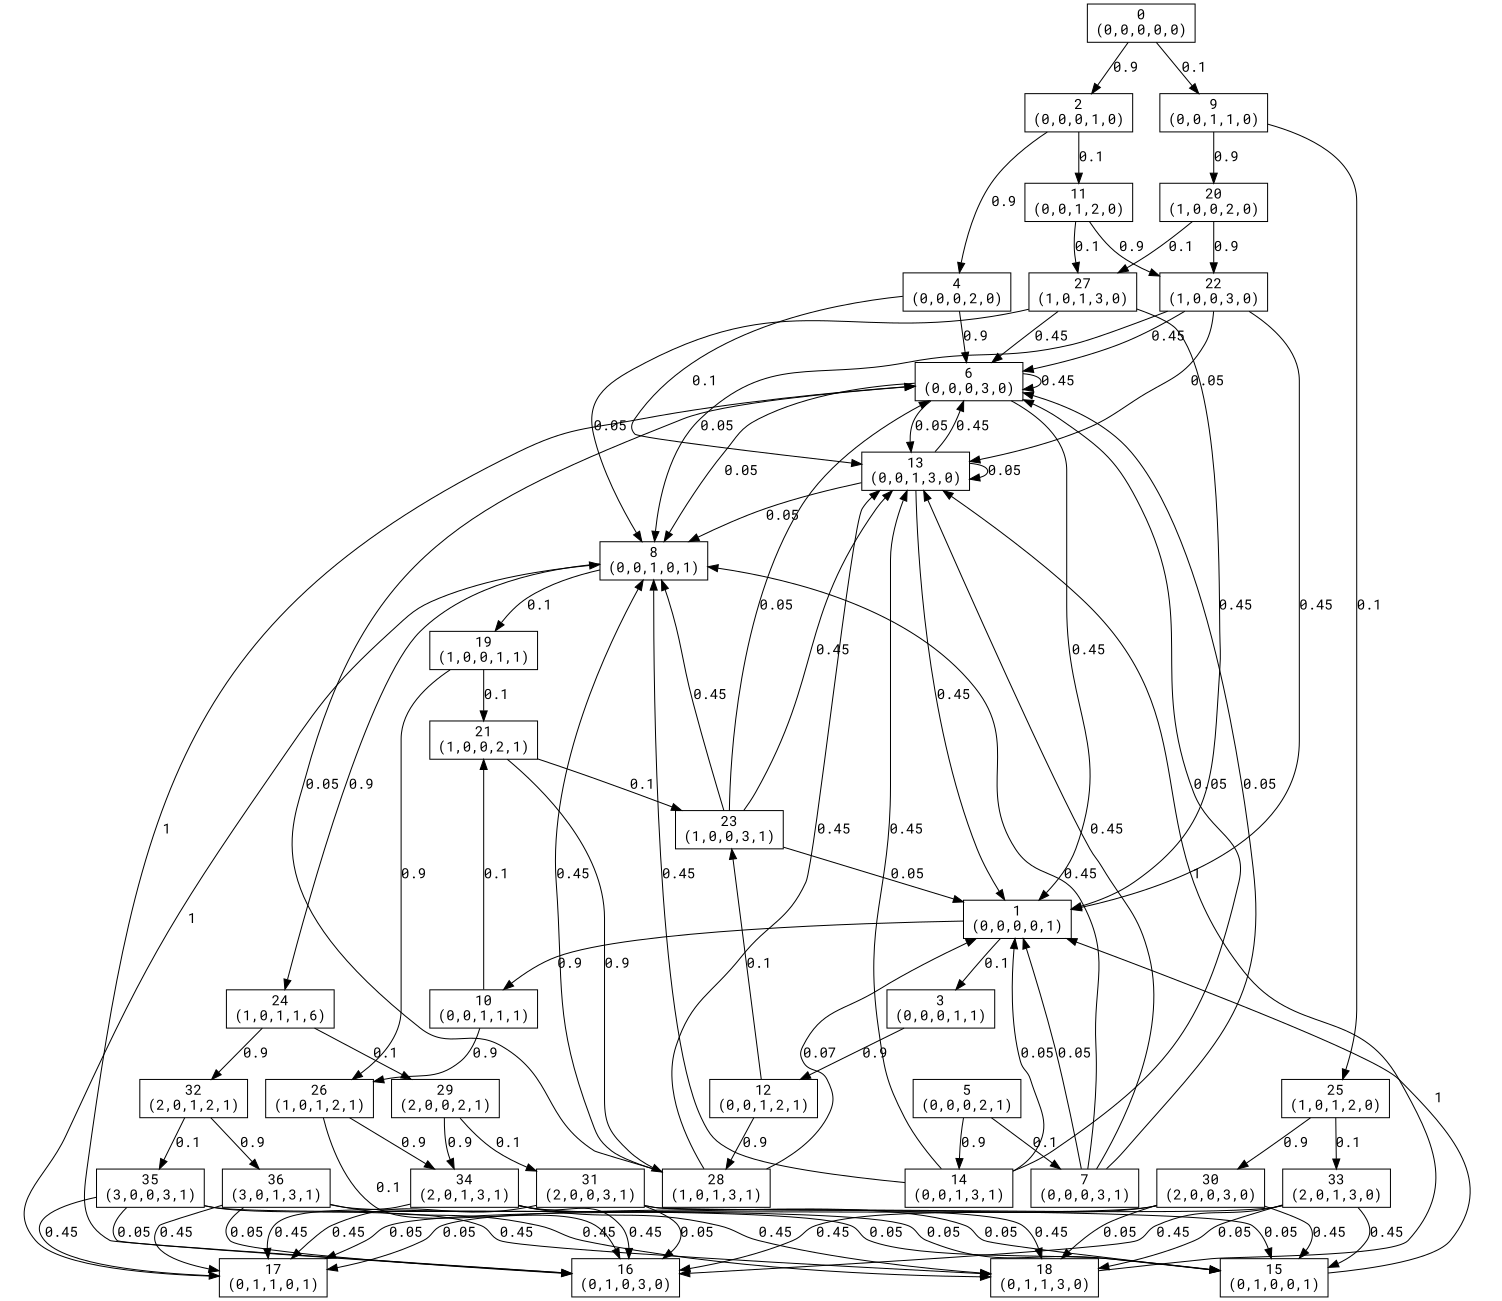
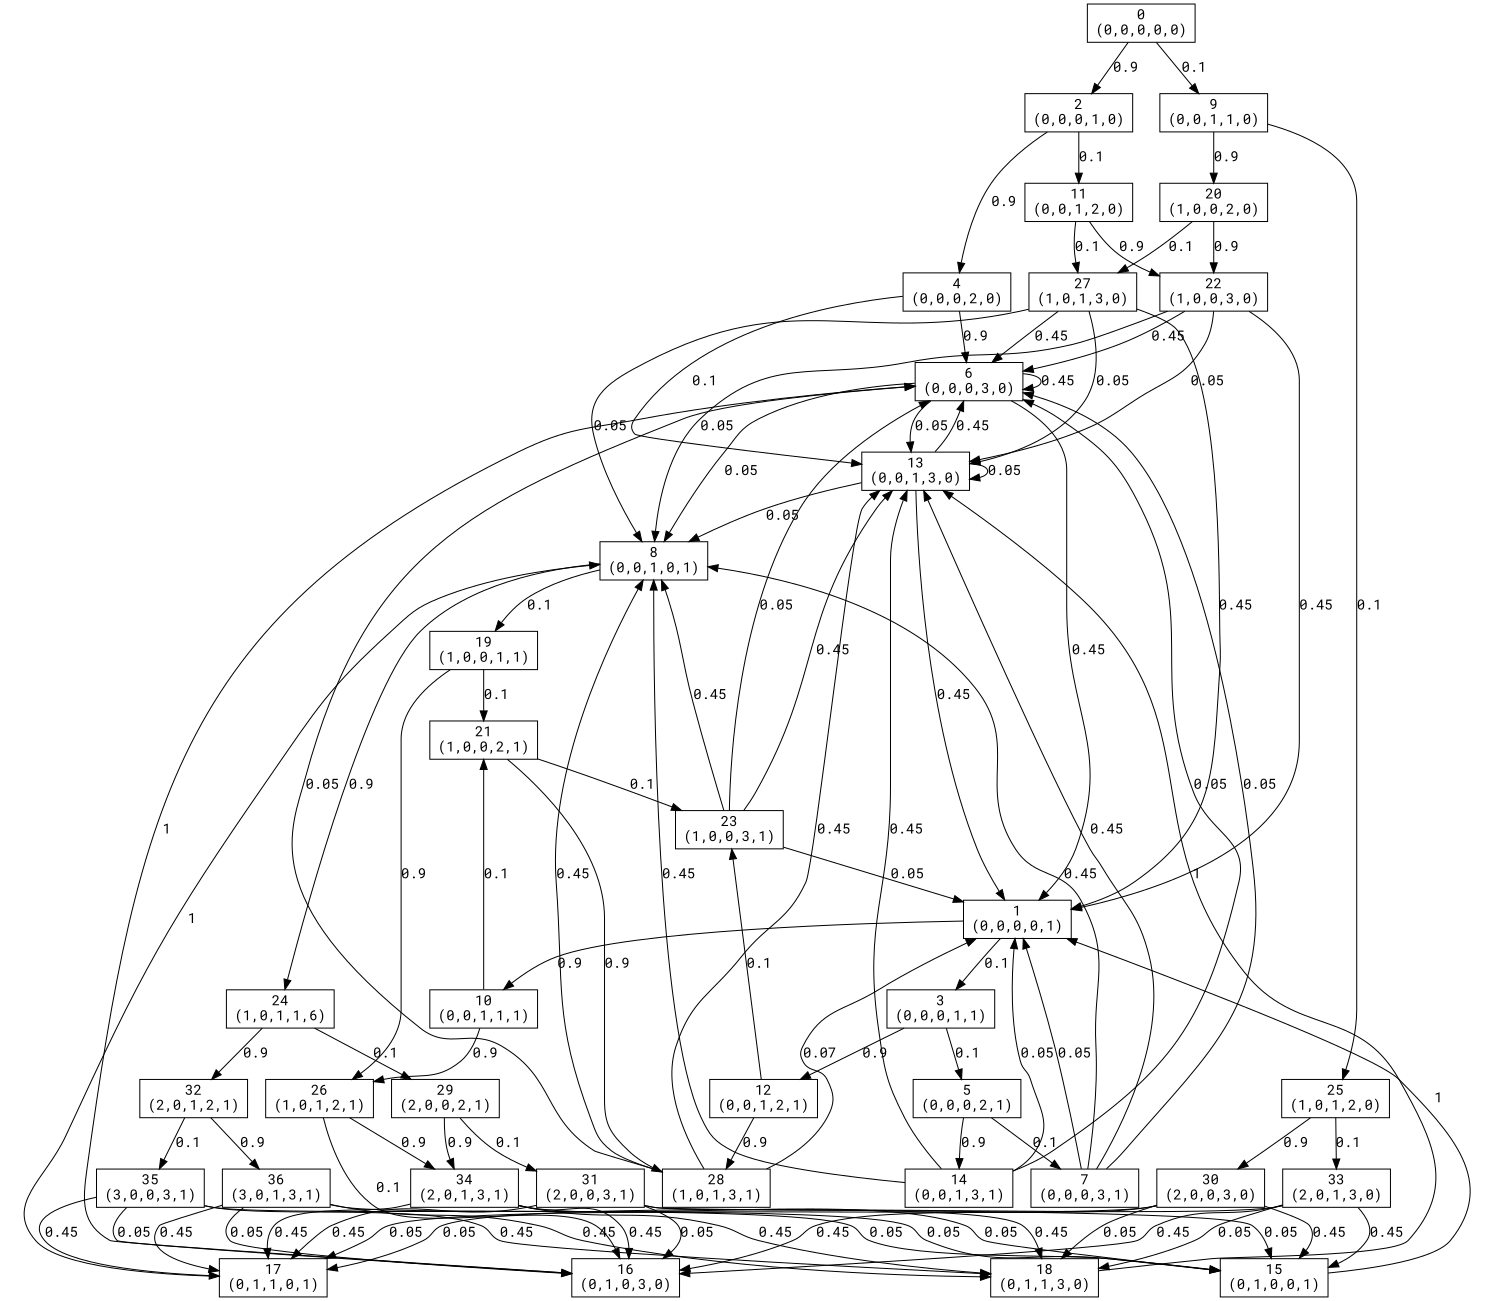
  digraph {
    fontname="Roboto Mono"
    node [fontname="Roboto Mono" shape=box]
    edge [fontname="Roboto Mono"]
    n1 [label="0\n(0,0,0,0,0)"]
    n2 [label="2\n(0,0,0,1,0)"]
    n3 [label="9\n(0,0,1,1,0)"]
    n4 [label="4\n(0,0,0,2,0)"]
    n5 [label="11\n(0,0,1,2,0)"]
    n6 [label="20\n(1,0,0,2,0)"]
    n7 [label="25\n(1,0,1,2,0)"]
    n8 [label="6\n(0,0,0,3,0)"]
    n9 [label="13\n(0,0,1,3,0)"]
    n10 [label="22\n(1,0,0,3,0)"]
    n11 [label="27\n(1,0,1,3,0)"]
    n12 [label="30\n(2,0,0,3,0)"]
    n13 [label="33\n(2,0,1,3,0)"]
    n14 [label="1\n(0,0,0,0,1)"]
    n15 [label="3\n(0,0,0,1,1)"]
    n16 [label="10\n(0,0,1,1,1)"]
    n17 [label="5\n(0,0,0,2,1)"]
    n18 [label="12\n(0,0,1,2,1)"]
    n19 [label="21\n(1,0,0,2,1)"]
    n20 [label="26\n(1,0,1,2,1)"]
    n21 [label="7\n(0,0,0,3,1)"]
    n22 [label="14\n(0,0,1,3,1)"]
    n23 [label="23\n(1,0,0,3,1)"]
    n24 [label="28\n(1,0,1,3,1)"]
    n25 [label="34\n(2,0,1,3,1)"]
    n26 [label="16\n(0,1,0,3,0)"]
    n27 [label="8\n(0,0,1,0,1)"]
    n28 [label="19\n(1,0,0,1,1)"]
    n29 [label="24\n(1,0,1,1,6)"]
    n30 [label="29\n(2,0,0,2,1)"]
    n31 [label="32\n(2,0,1,2,1)"]
    n32 [label="31\n(2,0,0,3,1)"]
    n33 [label="35\n(3,0,0,3,1)"]
    n34 [label="36\n(3,0,1,3,1)"]
    n35 [label="15\n(0,1,0,0,1)"]
    n36 [label="17\n(0,1,1,0,1)"]
    n37 [label="18\n(0,1,1,3,0)"]
    n1 -> n2 [label=0.9]
    n1 -> n3 [label=0.1]
    n2 -> n4 [label=0.9]
    n2 -> n5 [label=0.1]
    n3 -> n6 [label=0.9]
    n3 -> n7 [label=0.1]
    n4 -> n8 [label=0.9]
    n4 -> n9 [label=0.1]
    n5 -> n10 [label=0.9]
    n5 -> n11 [label=0.1]
    n6 -> n10 [label=0.9]
    n6 -> n11 [label=0.1]
    n7 -> n12 [label=0.9]
    n7 -> n13 [label=0.1]
    n8 -> n8 [label=0.45]
    n8 -> n9 [label=0.05]
    n8 -> n14 [label=0.45]
    n8 -> n27 [label=0.05]
    n9 -> n8 [label=0.45]
    n9 -> n9 [label=0.05]
    n9 -> n14 [label=0.45]
    n9 -> n27 [label=0.05]
    n10 -> n8 [label=0.45]
    n10 -> n9 [label=0.05]
    n10 -> n14 [label=0.45]
    n10 -> n27 [label=0.05]
    n11 -> n8 [label=0.45]
+   n11 -> n9 [label=0.05]
    n11 -> n14 [label=0.45]
    n11 -> n27 [label=0.05]
    n12 -> n26 [label=0.45]
    n12 -> n35 [label=0.45]
    n12 -> n36 [label=0.05]
    n12 -> n37 [label=0.05]
    n13 -> n26 [label=0.45]
    n13 -> n35 [label=0.45]
    n13 -> n36 [label=0.05]
    n13 -> n37 [label=0.05]
    n14 -> n15 [label=0.1]
    n14 -> n16 [label=0.9]
+   n15 -> n17 [label=0.1]
    n15 -> n18 [label=0.9]
    n16 -> n19 [label=0.1]
    n16 -> n20 [label=0.9]
    n17 -> n21 [label=0.1]
    n17 -> n22 [label=0.9]
    n18 -> n23 [label=0.1]
    n18 -> n24 [label=0.9]
    n19 -> n23 [label=0.1]
    n19 -> n24 [label=0.9]
    n20 -> n25 [label=0.9]
    n20 -> n26 [label=0.1]
    n21 -> n8 [label=0.05]
    n21 -> n9 [label=0.45]
    n21 -> n14 [label=0.05]
    n21 -> n27 [label=0.45]
    n22 -> n8 [label=0.05]
    n22 -> n9 [label=0.45]
    n22 -> n14 [label=0.05]
    n22 -> n27 [label=0.45]
    n23 -> n8 [label=0.05]
    n23 -> n9 [label=0.45]
    n23 -> n14 [label=0.05]
    n23 -> n27 [label=0.45]
    n24 -> n8 [label=0.05]
    n24 -> n9 [label=0.45]
    n24 -> n14 [label=0.07]
    n24 -> n27 [label=0.45]
    n25 -> n26 [label=0.45]
    n25 -> n35 [label=0.05]
    n25 -> n36 [label=0.45]
    n25 -> n37 [label=0.45]
    n26 -> n8 [label=1]
    n27 -> n28 [label=0.1]
    n27 -> n29 [label=0.9]
    n28 -> n19 [label=0.1]
    n28 -> n20 [label=0.9]
    n29 -> n30 [label=0.1]
    n29 -> n31 [label=0.9]
    n30 -> n25 [label=0.9]
    n30 -> n32 [label=0.1]
    n31 -> n33 [label=0.1]
    n31 -> n34 [label=0.9]
    n32 -> n26 [label=0.05]
    n32 -> n35 [label=0.05]
    n32 -> n36 [label=0.45]
    n32 -> n37 [label=0.45]
    n33 -> n26 [label=0.05]
    n33 -> n35 [label=0.05]
    n33 -> n36 [label=0.45]
    n33 -> n37 [label=0.45]
    n34 -> n26 [label=0.05]
    n34 -> n35 [label=0.05]
    n34 -> n36 [label=0.45]
    n34 -> n37 [label=0.45]
    n35 -> n14 [label=1]
    n36 -> n27 [label=1]
    n37 -> n9 [label=1]
  }
